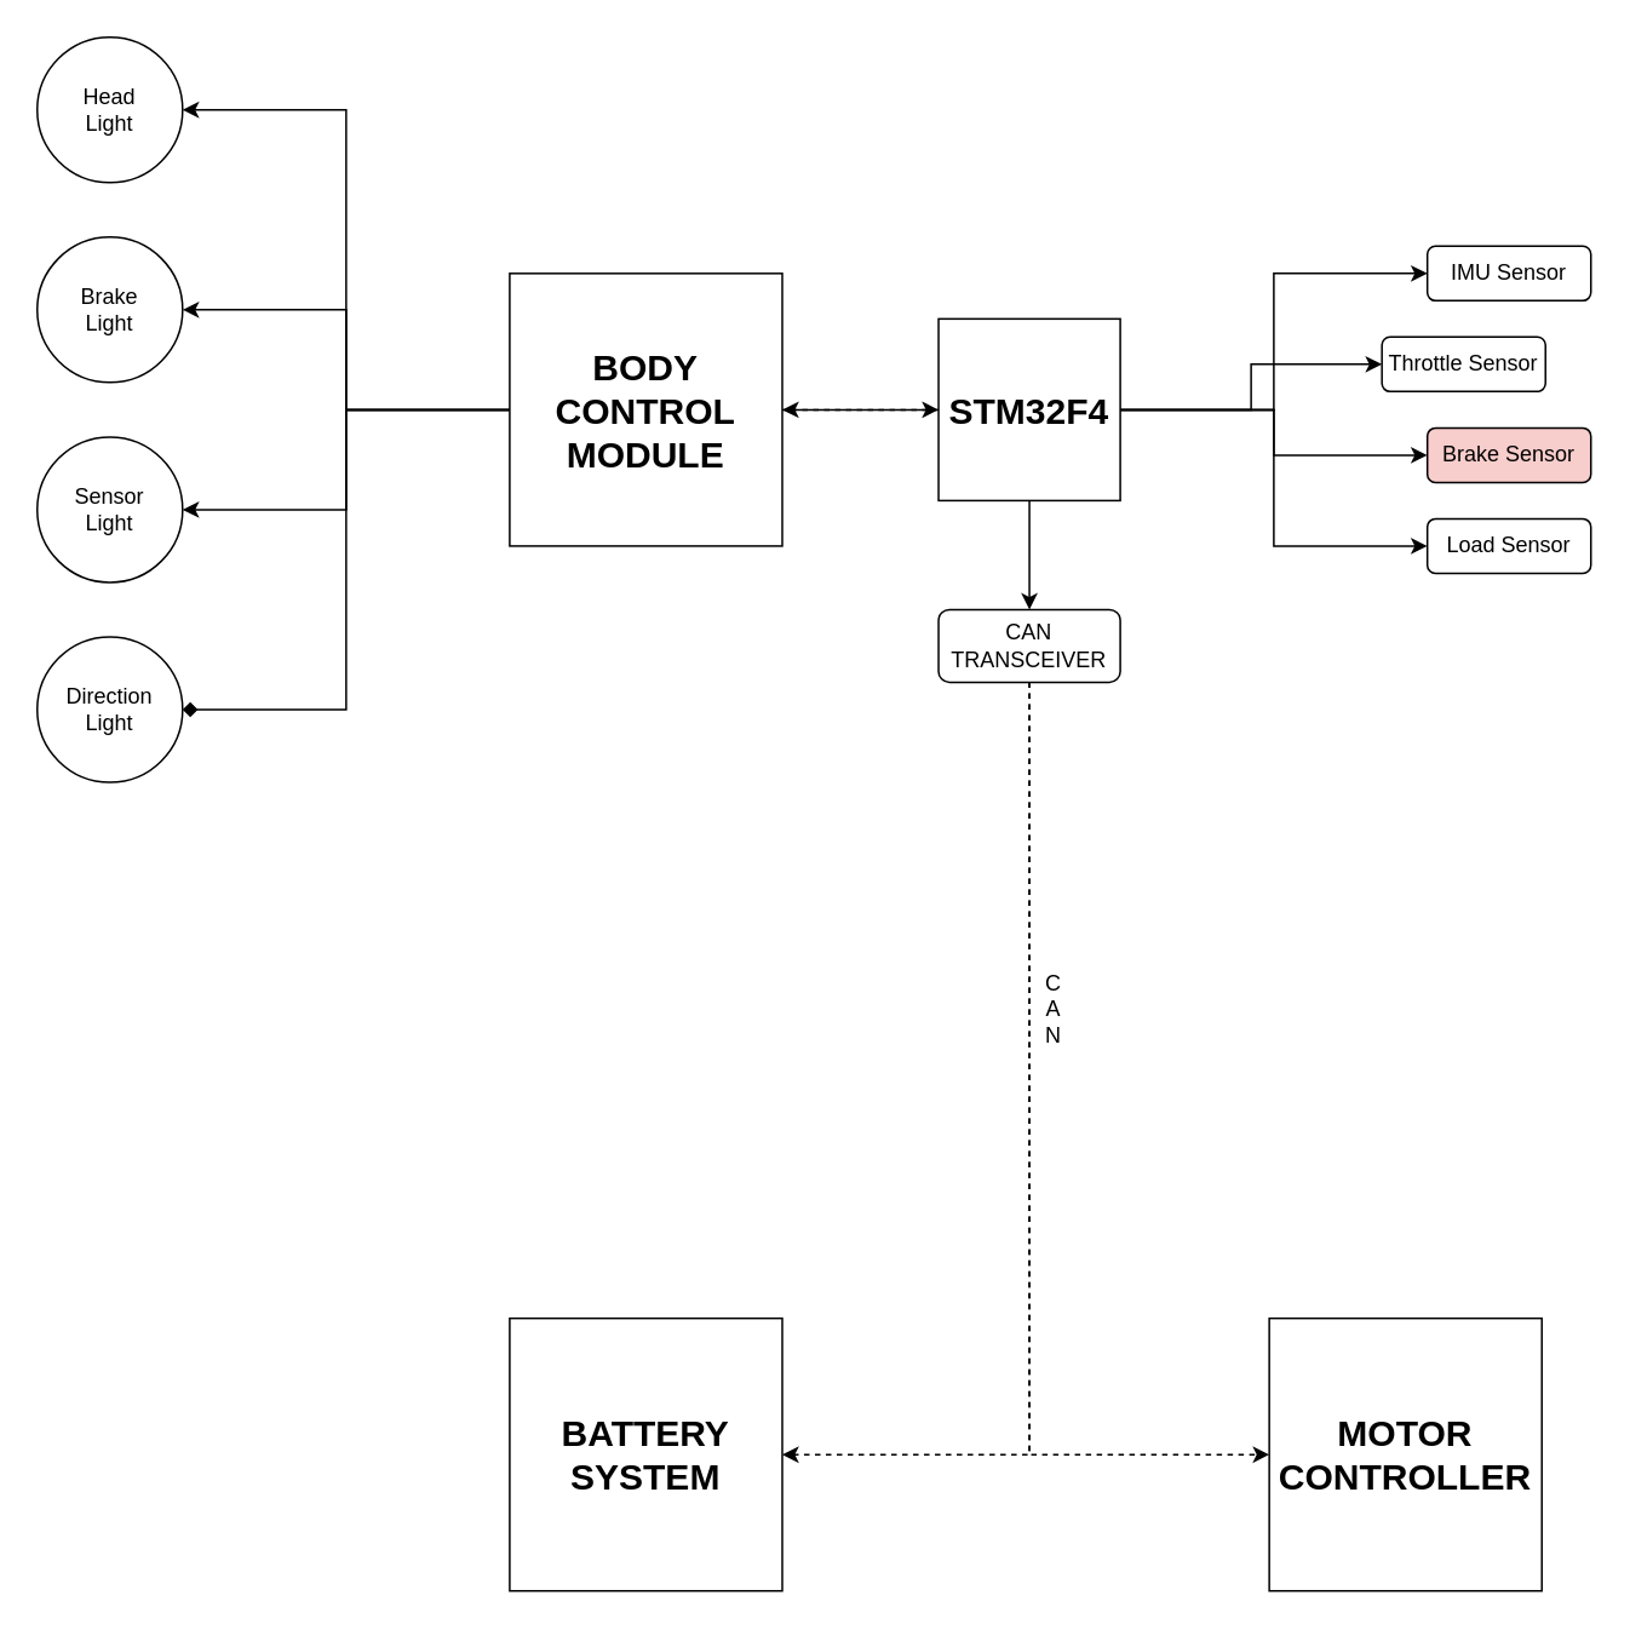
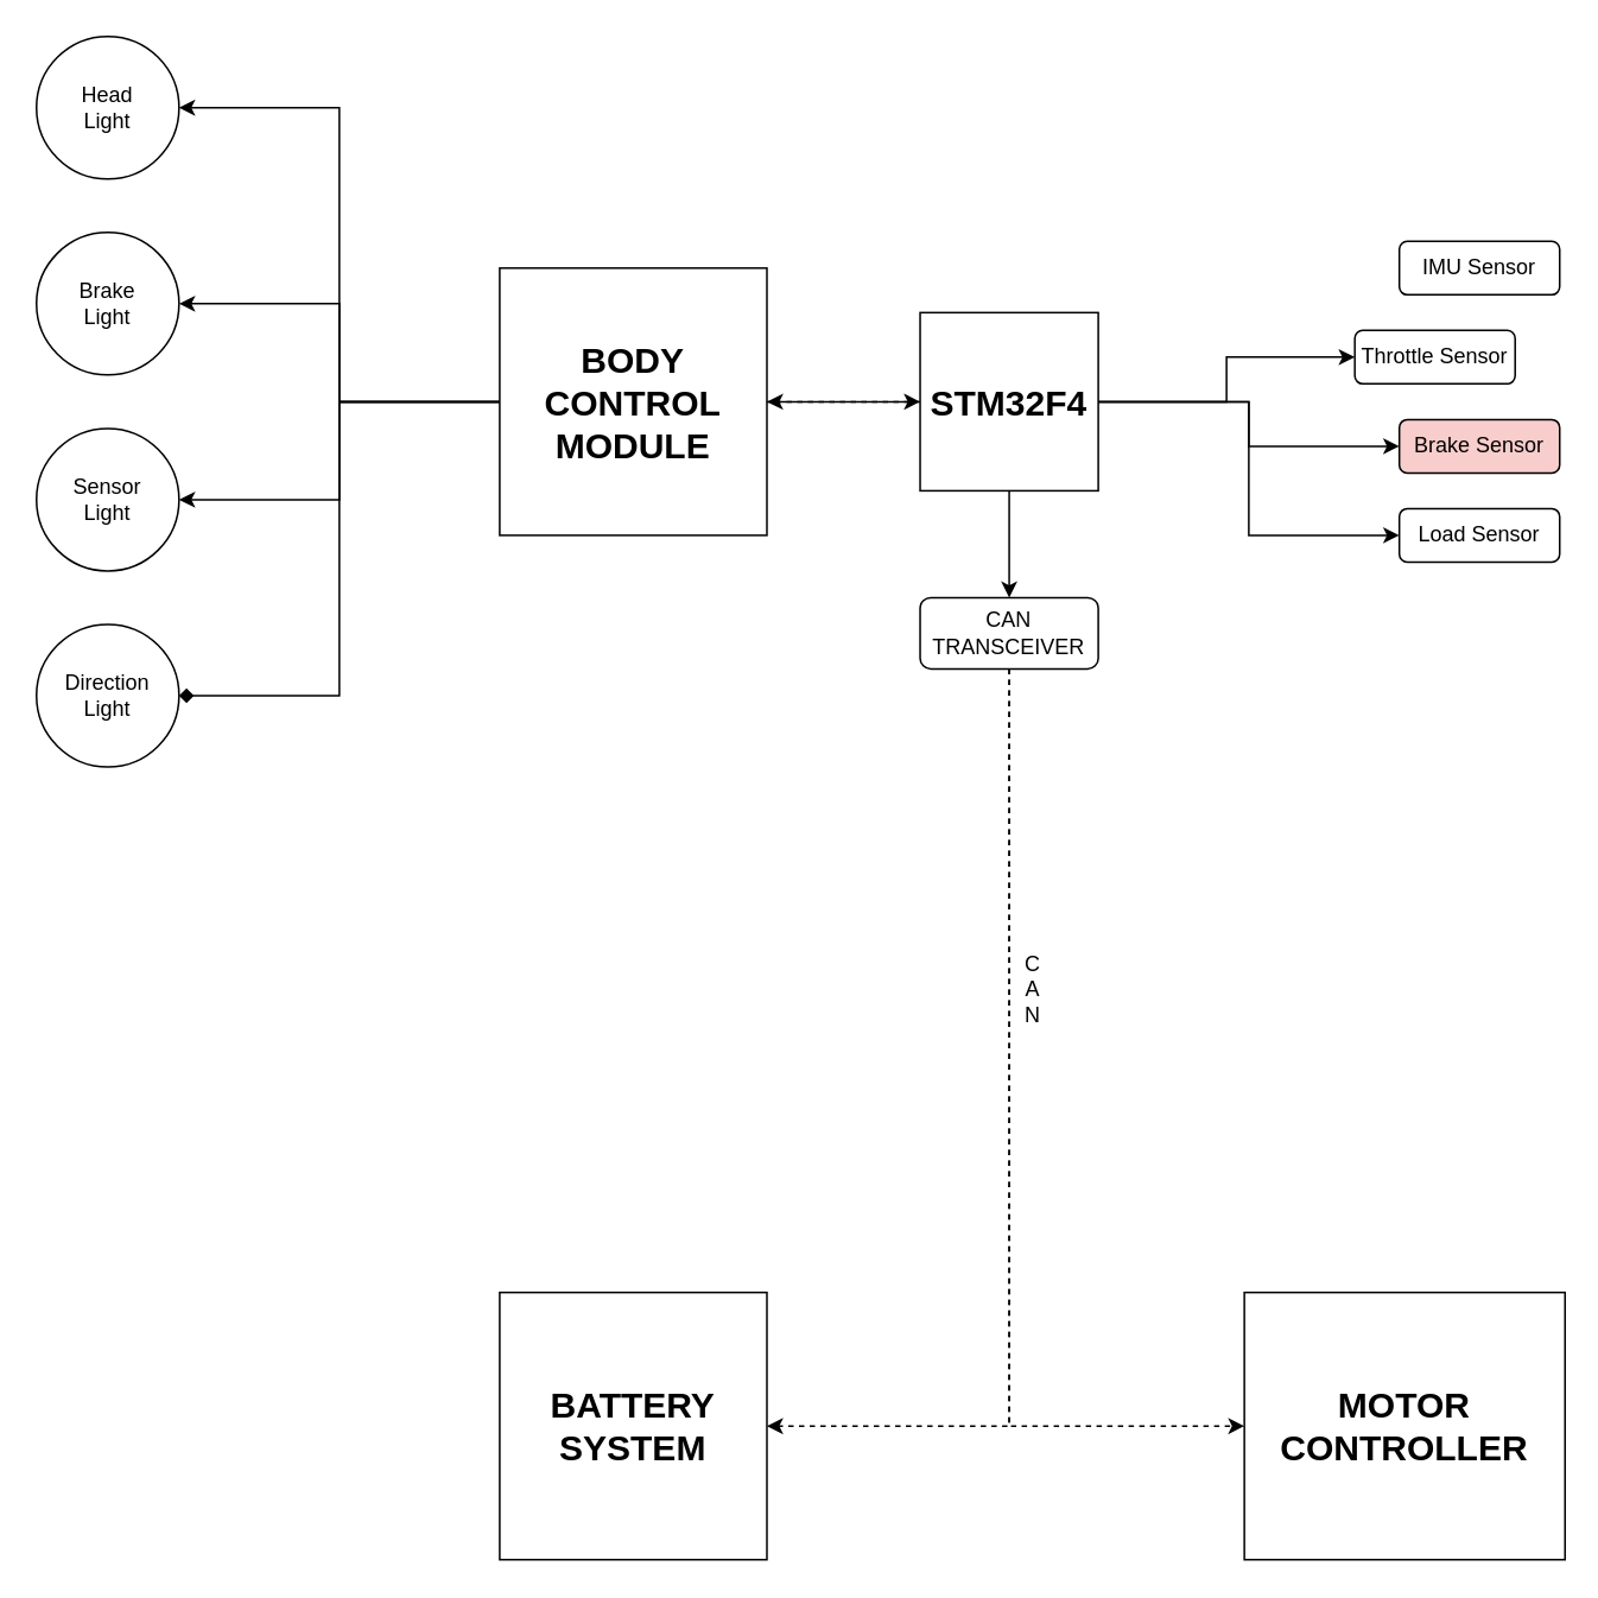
  <mxCell id="0" />
  <mxCell id="1" parent="0" />
- <mxCell id="2" style="edgeStyle=orthogonalEdgeStyle;rounded=0;orthogonalLoop=1;jettySize=auto;html=1;entryX=0;entryY=0.5;entryDx=0;entryDy=0;fontSize=14;" edge="1" parent="1" source="8" target="9"><mxGeometry relative="1" as="geometry" /></mxCell>
  <mxCell id="3" style="edgeStyle=orthogonalEdgeStyle;rounded=0;orthogonalLoop=1;jettySize=auto;html=1;entryX=0;entryY=0.5;entryDx=0;entryDy=0;fontSize=14;" edge="1" parent="1" source="8" target="10"><mxGeometry relative="1" as="geometry" /></mxCell>
  <mxCell id="4" style="edgeStyle=orthogonalEdgeStyle;rounded=0;orthogonalLoop=1;jettySize=auto;html=1;entryX=0;entryY=0.5;entryDx=0;entryDy=0;fontSize=14;" edge="1" parent="1" source="8" target="11"><mxGeometry relative="1" as="geometry" /></mxCell>
  <mxCell id="5" style="edgeStyle=orthogonalEdgeStyle;rounded=0;orthogonalLoop=1;jettySize=auto;html=1;entryX=0;entryY=0.5;entryDx=0;entryDy=0;fontSize=14;" edge="1" parent="1" source="8" target="12"><mxGeometry relative="1" as="geometry" /></mxCell>
  <mxCell id="6" style="edgeStyle=orthogonalEdgeStyle;rounded=0;orthogonalLoop=1;jettySize=auto;html=1;entryX=0.5;entryY=0;entryDx=0;entryDy=0;fontSize=12;" edge="1" parent="1" source="8" target="18"><mxGeometry relative="1" as="geometry" /></mxCell>
  <mxCell id="7" style="edgeStyle=orthogonalEdgeStyle;rounded=0;orthogonalLoop=1;jettySize=auto;html=1;dashed=1;fontSize=12;" edge="1" parent="1" source="8" target="24"><mxGeometry relative="1" as="geometry" /></mxCell>
  <mxCell id="8" value="&lt;b&gt;&lt;font style=&quot;font-size: 20px&quot;&gt;STM32F4&lt;/font&gt;&lt;/b&gt;" style="whiteSpace=wrap;html=1;aspect=fixed;" vertex="1" parent="1"><mxGeometry x="516" y="175" width="100" height="100" as="geometry" /></mxCell>
  <mxCell id="9" value="IMU Sensor" style="rounded=1;whiteSpace=wrap;html=1;fontSize=12;" vertex="1" parent="1"><mxGeometry x="785" y="135" width="90" height="30" as="geometry" /></mxCell>
  <mxCell id="10" value="Throttle&amp;nbsp;Sensor" style="rounded=1;whiteSpace=wrap;html=1;fontSize=12;" vertex="1" parent="1"><mxGeometry x="760" y="185" width="90" height="30" as="geometry" /></mxCell>
  <mxCell id="11" value="Brake Sensor" style="rounded=1;whiteSpace=wrap;html=1;fontSize=12;fillColor=#f8cecc;" vertex="1" parent="1"><mxGeometry x="785" y="235" width="90" height="30" as="geometry" /></mxCell>
  <mxCell id="12" value="Load Sensor" style="rounded=1;whiteSpace=wrap;html=1;fontSize=12;" vertex="1" parent="1"><mxGeometry x="785" y="285" width="90" height="30" as="geometry" /></mxCell>
- <mxCell id="13" value="&lt;b&gt;&lt;font style=&quot;font-size: 20px&quot;&gt;MOTOR&lt;br&gt;CONTROLLER&lt;br&gt;&lt;/font&gt;&lt;/b&gt;" style="whiteSpace=wrap;html=1;aspect=fixed;" vertex="1" parent="1"><mxGeometry x="698" y="725" width="150" height="150" as="geometry" /></mxCell>
+ <mxCell id="13" value="&lt;b&gt;&lt;font style=&quot;font-size: 20px&quot;&gt;MOTOR&lt;br&gt;CONTROLLER&lt;br&gt;&lt;/font&gt;&lt;/b&gt;" style="whiteSpace=wrap;html=1;aspect=fixed;" vertex="1" parent="1"><mxGeometry x="698" y="725" width="180" height="150" as="geometry" /></mxCell>
  <mxCell id="14" value="&lt;b&gt;&lt;font style=&quot;font-size: 20px&quot;&gt;BATTERY&lt;br&gt;SYSTEM&lt;br&gt;&lt;/font&gt;&lt;/b&gt;" style="whiteSpace=wrap;html=1;aspect=fixed;" vertex="1" parent="1"><mxGeometry x="280" y="725" width="150" height="150" as="geometry" /></mxCell>
  <mxCell id="15" style="edgeStyle=orthogonalEdgeStyle;rounded=0;orthogonalLoop=1;jettySize=auto;html=1;entryX=0;entryY=0.5;entryDx=0;entryDy=0;dashed=1;fontSize=12;" edge="1" parent="1" source="18" target="13"><mxGeometry relative="1" as="geometry"><Array as="points"><mxPoint x="566" y="800" /></Array></mxGeometry></mxCell>
  <mxCell id="16" style="edgeStyle=orthogonalEdgeStyle;rounded=0;orthogonalLoop=1;jettySize=auto;html=1;entryX=1;entryY=0.5;entryDx=0;entryDy=0;dashed=1;fontSize=12;" edge="1" parent="1" source="18" target="14"><mxGeometry relative="1" as="geometry"><Array as="points"><mxPoint x="566" y="800" /></Array></mxGeometry></mxCell>
  <mxCell id="17" value="C&lt;br&gt;A&lt;br&gt;N" style="edgeLabel;html=1;align=center;verticalAlign=middle;resizable=0;points=[];fontSize=12;" vertex="1" connectable="0" parent="16"><mxGeometry x="0.013" y="4" relative="1" as="geometry"><mxPoint x="8" y="-105" as="offset" /></mxGeometry></mxCell>
  <mxCell id="18" value="CAN&lt;br&gt;TRANSCEIVER" style="rounded=1;whiteSpace=wrap;html=1;fontSize=12;" vertex="1" parent="1"><mxGeometry x="516" y="335" width="100" height="40" as="geometry" /></mxCell>
  <mxCell id="19" style="edgeStyle=orthogonalEdgeStyle;rounded=0;orthogonalLoop=1;jettySize=auto;html=1;entryX=0;entryY=0.5;entryDx=0;entryDy=0;fontSize=12;" edge="1" parent="1" source="24" target="8"><mxGeometry relative="1" as="geometry" /></mxCell>
  <mxCell id="20" style="edgeStyle=orthogonalEdgeStyle;rounded=0;orthogonalLoop=1;jettySize=auto;html=1;entryX=1;entryY=0.5;entryDx=0;entryDy=0;fontSize=12;" edge="1" parent="1" source="24" target="28"><mxGeometry relative="1" as="geometry" /></mxCell>
  <mxCell id="21" style="edgeStyle=orthogonalEdgeStyle;rounded=0;orthogonalLoop=1;jettySize=auto;html=1;entryX=1;entryY=0.5;entryDx=0;entryDy=0;fontSize=12;" edge="1" parent="1" source="24" target="25"><mxGeometry relative="1" as="geometry" /></mxCell>
  <mxCell id="22" style="edgeStyle=orthogonalEdgeStyle;rounded=0;orthogonalLoop=1;jettySize=auto;html=1;entryX=1;entryY=0.5;entryDx=0;entryDy=0;fontSize=12;" edge="1" parent="1" source="24" target="26"><mxGeometry relative="1" as="geometry" /></mxCell>
  <mxCell id="23" style="edgeStyle=orthogonalEdgeStyle;rounded=0;orthogonalLoop=1;jettySize=auto;html=1;entryX=1;entryY=0.5;entryDx=0;entryDy=0;fontSize=12;endArrow=diamond;" edge="1" parent="1" source="24" target="27"><mxGeometry relative="1" as="geometry" /></mxCell>
  <mxCell id="24" value="&lt;b&gt;&lt;font style=&quot;font-size: 20px&quot;&gt;BODY&lt;br&gt;CONTROL&lt;br&gt;MODULE&lt;br&gt;&lt;/font&gt;&lt;/b&gt;" style="whiteSpace=wrap;html=1;aspect=fixed;" vertex="1" parent="1"><mxGeometry x="280" y="150" width="150" height="150" as="geometry" /></mxCell>
  <mxCell id="25" value="Brake&lt;br&gt;Light" style="ellipse;whiteSpace=wrap;html=1;aspect=fixed;fontSize=12;" vertex="1" parent="1"><mxGeometry x="20" y="130" width="80" height="80" as="geometry" /></mxCell>
  <mxCell id="26" value="Sensor&lt;br&gt;Light" style="ellipse;whiteSpace=wrap;html=1;aspect=fixed;fontSize=12;" vertex="1" parent="1"><mxGeometry x="20" y="240" width="80" height="80" as="geometry" /></mxCell>
  <mxCell id="27" value="Direction&lt;br&gt;Light" style="ellipse;whiteSpace=wrap;html=1;aspect=fixed;fontSize=12;" vertex="1" parent="1"><mxGeometry x="20" y="350" width="80" height="80" as="geometry" /></mxCell>
  <mxCell id="28" value="Head&lt;br&gt;Light" style="ellipse;whiteSpace=wrap;html=1;aspect=fixed;fontSize=12;" vertex="1" parent="1"><mxGeometry x="20" y="20" width="80" height="80" as="geometry" /></mxCell>
